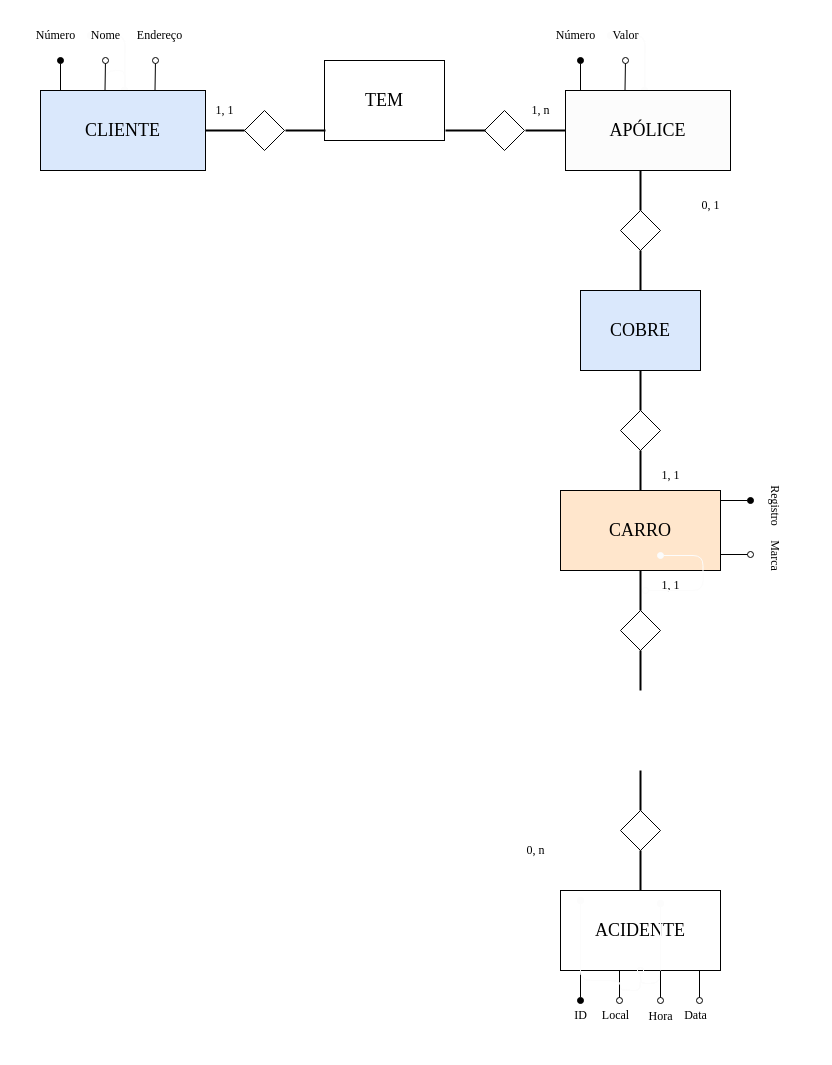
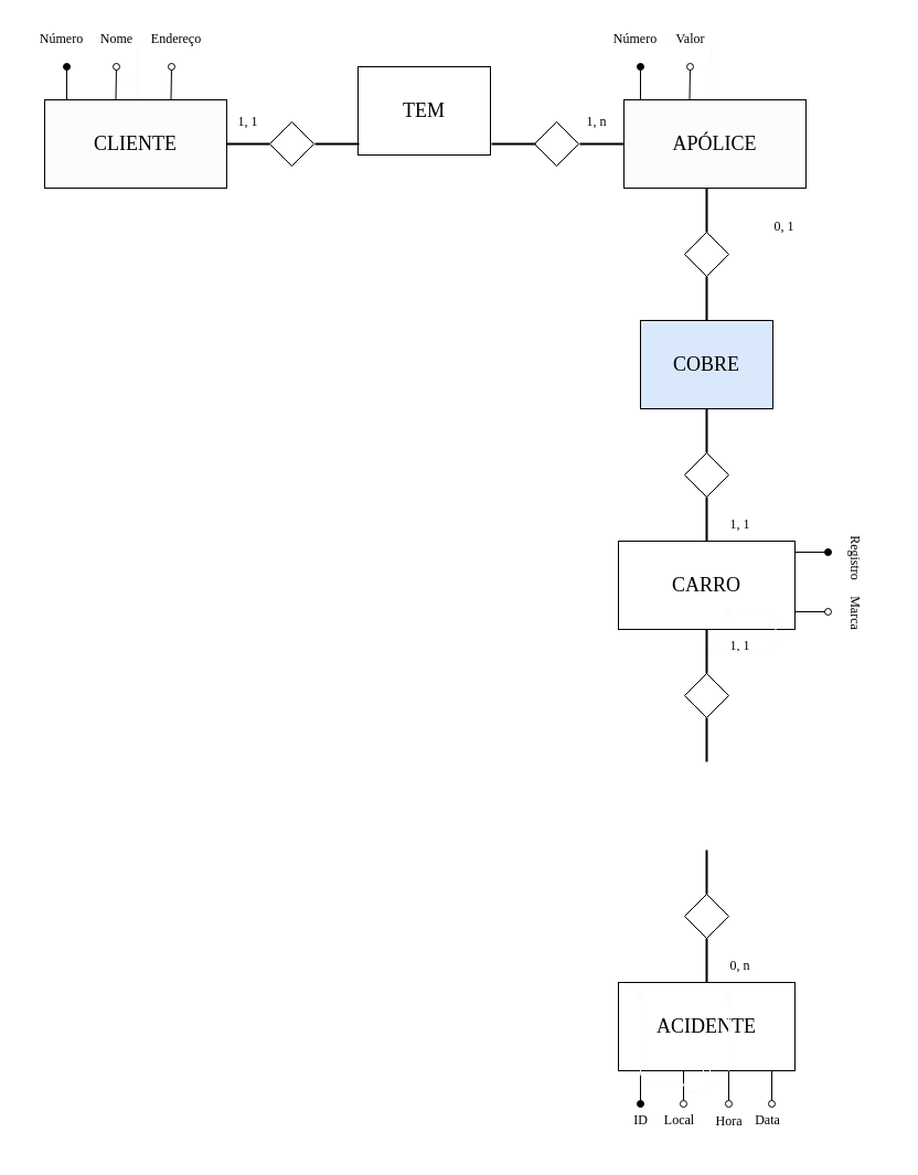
  <mxCell id="0" />
  <mxCell id="1" parent="0" />
  <mxCell id="2" value="" style="endArrow=none;html=1;rounded=0;startArrow=none;" edge="1" parent="1" source="20"><mxGeometry width="50" height="50" relative="1" as="geometry"><mxPoint x="204" y="129.5" as="sourcePoint" /><mxPoint x="284" y="130" as="targetPoint" /></mxGeometry></mxCell>
  <mxCell id="3" value="&lt;h2&gt;&lt;font style=&quot;font-weight: normal;&quot; face=&quot;Verdana&quot;&gt;TEM&lt;/font&gt;&lt;/h2&gt;" style="rounded=0;whiteSpace=wrap;html=1;" vertex="1" parent="1"><mxGeometry x="324" y="60" width="120" height="80" as="geometry" /></mxCell>
  <mxCell id="4" value="" style="rhombus;whiteSpace=wrap;html=1;" vertex="1" parent="1"><mxGeometry x="244" y="110" width="40" height="40" as="geometry" /></mxCell>
  <mxCell id="5" value="" style="endArrow=none;html=1;rounded=0;startArrow=none;" edge="1" parent="1" source="6"><mxGeometry width="50" height="50" relative="1" as="geometry"><mxPoint x="444" y="129.5" as="sourcePoint" /><mxPoint x="524" y="130" as="targetPoint" /></mxGeometry></mxCell>
  <mxCell id="6" value="" style="rhombus;whiteSpace=wrap;html=1;" vertex="1" parent="1"><mxGeometry x="484" y="110" width="40" height="40" as="geometry" /></mxCell>
  <mxCell id="7" value="1, n" style="text;html=1;align=center;verticalAlign=middle;resizable=0;points=[];autosize=1;strokeColor=none;fillColor=none;fontFamily=Verdana;" vertex="1" parent="1"><mxGeometry x="515" y="95" width="50" height="30" as="geometry" /></mxCell>
  <mxCell id="8" value="1, 1" style="text;html=1;align=center;verticalAlign=middle;resizable=0;points=[];autosize=1;strokeColor=none;fillColor=none;fontFamily=Verdana;" vertex="1" parent="1"><mxGeometry x="199" y="95" width="50" height="30" as="geometry" /></mxCell>
  <mxCell id="9" value="" style="rhombus;whiteSpace=wrap;html=1;" vertex="1" parent="1"><mxGeometry x="620" y="210" width="40" height="40" as="geometry" /></mxCell>
- <mxCell id="10" value="&lt;h2&gt;&lt;font face=&quot;Verdana&quot; style=&quot;font-weight: normal;&quot;&gt;CARRO&lt;/font&gt;&lt;/h2&gt;" style="rounded=0;whiteSpace=wrap;html=1;fillColor=#ffe6cc;" vertex="1" parent="1"><mxGeometry x="560" y="490" width="160" height="80" as="geometry" /></mxCell>
+ <mxCell id="10" value="&lt;h2&gt;&lt;font face=&quot;Verdana&quot; style=&quot;font-weight: normal;&quot;&gt;CARRO&lt;/font&gt;&lt;/h2&gt;" style="rounded=0;whiteSpace=wrap;html=1;" vertex="1" parent="1"><mxGeometry x="560" y="490" width="160" height="80" as="geometry" /></mxCell>
  <mxCell id="11" value="" style="rhombus;whiteSpace=wrap;html=1;" vertex="1" parent="1"><mxGeometry x="620" y="410" width="40" height="40" as="geometry" /></mxCell>
  <mxCell id="12" value="&lt;h2&gt;&lt;font style=&quot;font-weight: normal;&quot; face=&quot;Verdana&quot;&gt;COBRE&lt;/font&gt;&lt;/h2&gt;" style="rounded=0;whiteSpace=wrap;html=1;fillColor=#dae8fc;" vertex="1" parent="1"><mxGeometry x="580" y="290" width="120" height="80" as="geometry" /></mxCell>
  <mxCell id="13" value="1, 1" style="text;html=1;align=center;verticalAlign=middle;resizable=0;points=[];autosize=1;strokeColor=none;fillColor=none;fontFamily=Verdana;" vertex="1" parent="1"><mxGeometry x="645" y="460" width="50" height="30" as="geometry" /></mxCell>
  <mxCell id="14" value="0, 1" style="text;html=1;align=center;verticalAlign=middle;resizable=0;points=[];autosize=1;strokeColor=none;fillColor=none;fontFamily=Verdana;" vertex="1" parent="1"><mxGeometry x="685" y="190" width="50" height="30" as="geometry" /></mxCell>
  <mxCell id="15" value="" style="rhombus;whiteSpace=wrap;html=1;" vertex="1" parent="1"><mxGeometry x="620" y="610" width="40" height="40" as="geometry" /></mxCell>
  <mxCell id="16" value="" style="rhombus;whiteSpace=wrap;html=1;" vertex="1" parent="1"><mxGeometry x="620" y="810" width="40" height="40" as="geometry" /></mxCell>
- <mxCell id="17" value="0, n" style="text;html=1;align=center;verticalAlign=middle;resizable=0;points=[];autosize=1;strokeColor=none;fillColor=none;fontFamily=Verdana;" vertex="1" parent="1"><mxGeometry x="510" y="835" width="50" height="30" as="geometry" /></mxCell>
+ <mxCell id="17" value="0, n" style="text;html=1;align=center;verticalAlign=middle;resizable=0;points=[];autosize=1;strokeColor=none;fillColor=none;fontFamily=Verdana;" vertex="1" parent="1"><mxGeometry x="645" y="860" width="50" height="30" as="geometry" /></mxCell>
  <mxCell id="18" value="1, 1" style="text;html=1;align=center;verticalAlign=middle;resizable=0;points=[];autosize=1;strokeColor=none;fillColor=none;fontFamily=Verdana;" vertex="1" parent="1"><mxGeometry x="645" y="570" width="50" height="30" as="geometry" /></mxCell>
  <mxCell id="19" value="&lt;h2&gt;&lt;font style=&quot;font-weight: normal;&quot; face=&quot;Verdana&quot;&gt;ACIDENTE&lt;/font&gt;&lt;/h2&gt;" style="rounded=0;whiteSpace=wrap;html=1;" vertex="1" parent="1"><mxGeometry x="560" y="890" width="160" height="80" as="geometry" /></mxCell>
  <mxCell id="20" value="" style="line;strokeWidth=2;direction=south;html=1;fontFamily=Tahoma;rotation=90;" vertex="1" parent="1"><mxGeometry x="219" y="110" width="10" height="40" as="geometry" /></mxCell>
  <mxCell id="21" value="" style="endArrow=none;html=1;rounded=0;startArrow=none;" edge="1" parent="1" source="4" target="20"><mxGeometry width="50" height="50" relative="1" as="geometry"><mxPoint x="284" y="130" as="sourcePoint" /><mxPoint x="284" y="130" as="targetPoint" /></mxGeometry></mxCell>
  <mxCell id="22" value="" style="line;strokeWidth=2;direction=south;html=1;fontFamily=Tahoma;rotation=90;" vertex="1" parent="1"><mxGeometry x="300" y="110" width="10" height="40" as="geometry" /></mxCell>
  <mxCell id="23" value="" style="line;strokeWidth=2;direction=south;html=1;fontFamily=Tahoma;rotation=90;" vertex="1" parent="1"><mxGeometry x="460" y="110" width="10" height="40" as="geometry" /></mxCell>
  <mxCell id="24" value="" style="line;strokeWidth=2;direction=south;html=1;fontFamily=Tahoma;rotation=90;" vertex="1" parent="1"><mxGeometry x="540" y="110" width="10" height="40" as="geometry" /></mxCell>
  <mxCell id="25" value="" style="line;strokeWidth=2;direction=south;html=1;fontFamily=Tahoma;rotation=-180;" vertex="1" parent="1"><mxGeometry x="635" y="170" width="10" height="40" as="geometry" /></mxCell>
  <mxCell id="26" value="" style="line;strokeWidth=2;direction=south;html=1;fontFamily=Tahoma;rotation=-180;" vertex="1" parent="1"><mxGeometry x="635" y="250" width="10" height="40" as="geometry" /></mxCell>
  <mxCell id="27" value="" style="line;strokeWidth=2;direction=south;html=1;fontFamily=Tahoma;rotation=-180;" vertex="1" parent="1"><mxGeometry x="635" y="370" width="10" height="40" as="geometry" /></mxCell>
  <mxCell id="28" value="" style="line;strokeWidth=2;direction=south;html=1;fontFamily=Tahoma;rotation=-180;" vertex="1" parent="1"><mxGeometry x="635" y="450" width="10" height="40" as="geometry" /></mxCell>
  <mxCell id="29" value="" style="line;strokeWidth=2;direction=south;html=1;fontFamily=Tahoma;rotation=-180;" vertex="1" parent="1"><mxGeometry x="635" y="570" width="10" height="40" as="geometry" /></mxCell>
  <mxCell id="30" value="" style="line;strokeWidth=2;direction=south;html=1;fontFamily=Tahoma;rotation=-180;" vertex="1" parent="1"><mxGeometry x="635" y="650" width="10" height="40" as="geometry" /></mxCell>
  <mxCell id="31" value="" style="line;strokeWidth=2;direction=south;html=1;fontFamily=Tahoma;rotation=-180;" vertex="1" parent="1"><mxGeometry x="635" y="770" width="10" height="40" as="geometry" /></mxCell>
  <mxCell id="32" value="" style="line;strokeWidth=2;direction=south;html=1;fontFamily=Tahoma;rotation=-180;" vertex="1" parent="1"><mxGeometry x="635" y="850" width="10" height="40" as="geometry" /></mxCell>
  <mxCell id="33" value="" style="edgeStyle=orthogonalEdgeStyle;rounded=1;orthogonalLoop=1;jettySize=auto;html=1;fontFamily=Verdana;startArrow=oval;startFill=1;endArrow=oval;endFill=1;strokeColor=#FCFCFC;" edge="1" parent="1" source="35"><mxGeometry relative="1" as="geometry"><mxPoint x="124" y="90" as="targetPoint" /></mxGeometry></mxCell>
  <mxCell id="34" value="" style="edgeStyle=orthogonalEdgeStyle;rounded=1;orthogonalLoop=1;jettySize=auto;html=1;fontFamily=Verdana;startArrow=oval;startFill=1;endArrow=oval;endFill=1;strokeColor=#FCFCFC;strokeWidth=1;" edge="1" parent="1" source="35"><mxGeometry relative="1" as="geometry"><mxPoint x="124" y="90" as="targetPoint" /></mxGeometry></mxCell>
  <mxCell id="35" value="&lt;font face=&quot;Verdana&quot;&gt;Número&lt;/font&gt;" style="text;html=1;align=center;verticalAlign=middle;resizable=0;points=[];autosize=1;strokeColor=none;fillColor=none;fontFamily=Tahoma;" vertex="1" parent="1"><mxGeometry x="20" y="20" width="70" height="30" as="geometry" /></mxCell>
  <mxCell id="36" value="" style="edgeStyle=orthogonalEdgeStyle;rounded=1;orthogonalLoop=1;jettySize=auto;html=1;fontFamily=Verdana;startArrow=oval;startFill=1;endArrow=oval;endFill=1;sourcePerimeterSpacing=100;targetPerimeterSpacing=0;strokeColor=#FCFCFC;strokeWidth=1;" edge="1" parent="1" source="37"><mxGeometry relative="1" as="geometry"><mxPoint x="124" y="90" as="targetPoint" /></mxGeometry></mxCell>
  <mxCell id="37" value="Nome" style="text;html=1;align=center;verticalAlign=middle;resizable=0;points=[];autosize=1;strokeColor=none;fillColor=none;fontFamily=Verdana;" vertex="1" parent="1"><mxGeometry x="75" y="20" width="60" height="30" as="geometry" /></mxCell>
  <mxCell id="38" value="Endereço" style="text;html=1;align=center;verticalAlign=middle;resizable=0;points=[];autosize=1;strokeColor=none;fillColor=none;fontFamily=Verdana;" vertex="1" parent="1"><mxGeometry x="119" y="20" width="80" height="30" as="geometry" /></mxCell>
  <mxCell id="39" value="" style="endArrow=oval;html=1;rounded=0;fontFamily=Verdana;endFill=1;targetPerimeterSpacing=0;sourcePerimeterSpacing=6;" edge="1" parent="1"><mxGeometry width="50" height="50" relative="1" as="geometry"><mxPoint x="60" y="90" as="sourcePoint" /><mxPoint x="60" y="60" as="targetPoint" /></mxGeometry></mxCell>
  <mxCell id="40" value="" style="endArrow=oval;html=1;rounded=0;fontFamily=Verdana;endFill=0;targetPerimeterSpacing=0;sourcePerimeterSpacing=6;" edge="1" parent="1"><mxGeometry width="50" height="50" relative="1" as="geometry"><mxPoint x="104.5" y="90" as="sourcePoint" /><mxPoint x="105" y="60" as="targetPoint" /></mxGeometry></mxCell>
  <mxCell id="41" value="" style="endArrow=oval;html=1;rounded=0;fontFamily=Verdana;endFill=0;targetPerimeterSpacing=0;sourcePerimeterSpacing=6;" edge="1" parent="1"><mxGeometry width="50" height="50" relative="1" as="geometry"><mxPoint x="154.5" y="90" as="sourcePoint" /><mxPoint x="155" y="60" as="targetPoint" /></mxGeometry></mxCell>
  <mxCell id="42" value="" style="edgeStyle=orthogonalEdgeStyle;rounded=1;orthogonalLoop=1;jettySize=auto;html=1;fontFamily=Verdana;startArrow=oval;startFill=1;endArrow=oval;endFill=1;strokeColor=#FCFCFC;" edge="1" parent="1" source="44"><mxGeometry relative="1" as="geometry"><mxPoint x="644" y="90" as="targetPoint" /></mxGeometry></mxCell>
  <mxCell id="43" value="" style="edgeStyle=orthogonalEdgeStyle;rounded=1;orthogonalLoop=1;jettySize=auto;html=1;fontFamily=Verdana;startArrow=oval;startFill=1;endArrow=oval;endFill=1;strokeColor=#FCFCFC;strokeWidth=1;" edge="1" parent="1" source="44"><mxGeometry relative="1" as="geometry"><mxPoint x="644" y="90" as="targetPoint" /></mxGeometry></mxCell>
  <mxCell id="44" value="&lt;font face=&quot;Verdana&quot;&gt;Número&lt;/font&gt;" style="text;html=1;align=center;verticalAlign=middle;resizable=0;points=[];autosize=1;strokeColor=none;fillColor=none;fontFamily=Tahoma;" vertex="1" parent="1"><mxGeometry x="540" y="20" width="70" height="30" as="geometry" /></mxCell>
  <mxCell id="45" value="Valor" style="text;html=1;align=center;verticalAlign=middle;resizable=0;points=[];autosize=1;strokeColor=none;fillColor=none;fontFamily=Verdana;" vertex="1" parent="1"><mxGeometry x="600" y="20" width="50" height="30" as="geometry" /></mxCell>
  <mxCell id="46" value="" style="endArrow=oval;html=1;rounded=0;fontFamily=Verdana;endFill=1;targetPerimeterSpacing=0;sourcePerimeterSpacing=6;" edge="1" parent="1"><mxGeometry width="50" height="50" relative="1" as="geometry"><mxPoint x="580" y="90" as="sourcePoint" /><mxPoint x="580" y="60" as="targetPoint" /></mxGeometry></mxCell>
  <mxCell id="47" value="" style="endArrow=oval;html=1;rounded=0;fontFamily=Verdana;endFill=0;targetPerimeterSpacing=0;sourcePerimeterSpacing=6;" edge="1" parent="1"><mxGeometry width="50" height="50" relative="1" as="geometry"><mxPoint x="624.5" y="90" as="sourcePoint" /><mxPoint x="625" y="60" as="targetPoint" /></mxGeometry></mxCell>
  <mxCell id="48" value="" style="endArrow=oval;html=1;rounded=0;fontFamily=Verdana;endFill=1;targetPerimeterSpacing=0;sourcePerimeterSpacing=6;" edge="1" parent="1"><mxGeometry width="50" height="50" relative="1" as="geometry"><mxPoint x="720" y="500" as="sourcePoint" /><mxPoint x="750" y="500" as="targetPoint" /></mxGeometry></mxCell>
  <mxCell id="49" value="" style="endArrow=oval;html=1;rounded=0;fontFamily=Verdana;endFill=0;targetPerimeterSpacing=0;sourcePerimeterSpacing=6;" edge="1" parent="1"><mxGeometry width="50" height="50" relative="1" as="geometry"><mxPoint x="720" y="554" as="sourcePoint" /><mxPoint x="750" y="554" as="targetPoint" /></mxGeometry></mxCell>
  <mxCell id="50" value="&lt;font face=&quot;Verdana&quot;&gt;Registro&lt;/font&gt;" style="text;html=1;align=center;verticalAlign=middle;resizable=0;points=[];autosize=1;strokeColor=none;fillColor=none;fontFamily=Tahoma;rotation=90;" vertex="1" parent="1"><mxGeometry x="740" y="490" width="70" height="30" as="geometry" /></mxCell>
  <mxCell id="51" value="" style="edgeStyle=orthogonalEdgeStyle;rounded=1;orthogonalLoop=1;jettySize=auto;html=1;fontFamily=Verdana;startArrow=oval;startFill=1;endArrow=oval;endFill=0;sourcePerimeterSpacing=100;targetPerimeterSpacing=0;strokeColor=#FCFCFC;strokeWidth=1;" edge="1" parent="1" source="52" target="29"><mxGeometry relative="1" as="geometry" /></mxCell>
  <mxCell id="52" value="&lt;font face=&quot;Verdana&quot;&gt;Marca&lt;/font&gt;" style="text;html=1;align=center;verticalAlign=middle;resizable=0;points=[];autosize=1;strokeColor=none;fillColor=none;fontFamily=Tahoma;rotation=90;" vertex="1" parent="1"><mxGeometry x="745" y="540" width="60" height="30" as="geometry" /></mxCell>
- <mxCell id="53" value="&lt;h2&gt;&lt;span style=&quot;font-weight: normal;&quot;&gt;CLIENTE&lt;/span&gt;&lt;/h2&gt;" style="rounded=0;whiteSpace=wrap;html=1;fontFamily=Verdana;fillColor=#dae8fc;" vertex="1" parent="1"><mxGeometry x="40" y="90" width="165" height="80" as="geometry" /></mxCell>
+ <mxCell id="53" value="&lt;h2&gt;&lt;span style=&quot;font-weight: normal;&quot;&gt;CLIENTE&lt;/span&gt;&lt;/h2&gt;" style="rounded=0;whiteSpace=wrap;html=1;fontFamily=Verdana;fillColor=#FCFCFC;" vertex="1" parent="1"><mxGeometry x="40" y="90" width="165" height="80" as="geometry" /></mxCell>
  <mxCell id="54" value="&lt;h2&gt;&lt;span style=&quot;font-weight: 400;&quot;&gt;APÓLICE&lt;/span&gt;&lt;/h2&gt;" style="rounded=0;whiteSpace=wrap;html=1;fontFamily=Verdana;fillColor=#FCFCFC;" vertex="1" parent="1"><mxGeometry x="565" y="90" width="165" height="80" as="geometry" /></mxCell>
  <mxCell id="55" value="" style="endArrow=oval;html=1;rounded=0;fontFamily=Verdana;endFill=0;targetPerimeterSpacing=0;sourcePerimeterSpacing=6;" edge="1" parent="1"><mxGeometry width="50" height="50" relative="1" as="geometry"><mxPoint x="699" y="970" as="sourcePoint" /><mxPoint x="699" y="1000" as="targetPoint" /></mxGeometry></mxCell>
  <mxCell id="56" value="&lt;font face=&quot;Verdana&quot;&gt;Data&lt;/font&gt;" style="text;html=1;align=center;verticalAlign=middle;resizable=0;points=[];autosize=1;strokeColor=none;fillColor=none;fontFamily=Tahoma;rotation=0;" vertex="1" parent="1"><mxGeometry x="670" y="1000" width="50" height="30" as="geometry" /></mxCell>
  <mxCell id="57" value="" style="edgeStyle=orthogonalEdgeStyle;rounded=1;orthogonalLoop=1;jettySize=auto;html=1;fontFamily=Verdana;startArrow=oval;startFill=1;endArrow=oval;endFill=0;sourcePerimeterSpacing=100;targetPerimeterSpacing=0;strokeColor=#FCFCFC;strokeWidth=1;" edge="1" parent="1" source="59" target="19"><mxGeometry relative="1" as="geometry" /></mxCell>
  <mxCell id="58" value="" style="edgeStyle=orthogonalEdgeStyle;rounded=1;orthogonalLoop=1;jettySize=auto;html=1;fontFamily=Verdana;startArrow=oval;startFill=1;endArrow=oval;endFill=0;sourcePerimeterSpacing=100;targetPerimeterSpacing=0;strokeColor=#FCFCFC;strokeWidth=1;" edge="1" parent="1" source="59" target="19"><mxGeometry relative="1" as="geometry" /></mxCell>
  <mxCell id="59" value="&lt;font face=&quot;Verdana&quot;&gt;Hora&lt;br&gt;&lt;br&gt;&lt;/font&gt;" style="text;html=1;align=center;verticalAlign=middle;resizable=0;points=[];autosize=1;strokeColor=none;fillColor=none;fontFamily=Tahoma;rotation=0;" vertex="1" parent="1"><mxGeometry x="635" y="1003" width="50" height="40" as="geometry" /></mxCell>
  <mxCell id="60" value="" style="endArrow=oval;html=1;rounded=0;fontFamily=Verdana;endFill=0;targetPerimeterSpacing=0;sourcePerimeterSpacing=6;" edge="1" parent="1"><mxGeometry width="50" height="50" relative="1" as="geometry"><mxPoint x="660" y="970" as="sourcePoint" /><mxPoint x="660" y="1000" as="targetPoint" /></mxGeometry></mxCell>
  <mxCell id="61" value="" style="endArrow=oval;html=1;rounded=0;fontFamily=Verdana;endFill=0;targetPerimeterSpacing=0;sourcePerimeterSpacing=6;" edge="1" parent="1"><mxGeometry width="50" height="50" relative="1" as="geometry"><mxPoint x="619" y="970" as="sourcePoint" /><mxPoint x="619" y="1000" as="targetPoint" /></mxGeometry></mxCell>
  <mxCell id="62" value="&lt;font face=&quot;Verdana&quot;&gt;Local&lt;/font&gt;" style="text;html=1;align=center;verticalAlign=middle;resizable=0;points=[];autosize=1;strokeColor=none;fillColor=none;fontFamily=Tahoma;rotation=0;" vertex="1" parent="1"><mxGeometry x="590" y="1000" width="50" height="30" as="geometry" /></mxCell>
  <mxCell id="63" value="" style="endArrow=oval;html=1;rounded=0;fontFamily=Verdana;endFill=1;targetPerimeterSpacing=0;sourcePerimeterSpacing=6;" edge="1" parent="1"><mxGeometry width="50" height="50" relative="1" as="geometry"><mxPoint x="580" y="970" as="sourcePoint" /><mxPoint x="580" y="1000" as="targetPoint" /></mxGeometry></mxCell>
  <mxCell id="64" value="" style="edgeStyle=orthogonalEdgeStyle;rounded=1;orthogonalLoop=1;jettySize=auto;html=1;fontFamily=Verdana;startArrow=oval;startFill=1;endArrow=oval;endFill=0;sourcePerimeterSpacing=100;targetPerimeterSpacing=0;strokeColor=#FCFCFC;strokeWidth=1;" edge="1" parent="1" source="66" target="19"><mxGeometry relative="1" as="geometry" /></mxCell>
  <mxCell id="65" value="" style="edgeStyle=orthogonalEdgeStyle;rounded=1;orthogonalLoop=1;jettySize=auto;html=1;fontFamily=Verdana;startArrow=oval;startFill=1;endArrow=oval;endFill=0;sourcePerimeterSpacing=100;targetPerimeterSpacing=0;strokeColor=#FCFCFC;strokeWidth=1;" edge="1" parent="1" source="66" target="19"><mxGeometry relative="1" as="geometry" /></mxCell>
  <mxCell id="66" value="&lt;font face=&quot;Verdana&quot;&gt;ID&lt;br&gt;&lt;/font&gt;" style="text;html=1;align=center;verticalAlign=middle;resizable=0;points=[];autosize=1;strokeColor=none;fillColor=none;fontFamily=Tahoma;rotation=0;" vertex="1" parent="1"><mxGeometry x="560" y="1000" width="40" height="30" as="geometry" /></mxCell>
